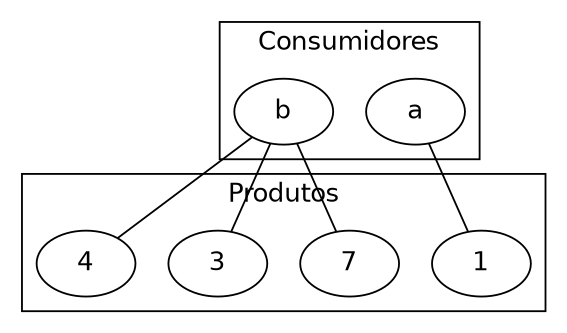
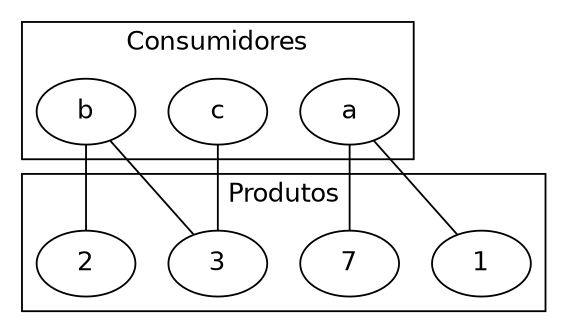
  graph {
    fontname="DejaVu Sans"
    splines=line
    node [fontname="DejaVu Sans"]
    edge [fontname="DejaVu Sans"]
    1
    n2 [label=7]
    3
-   4
+   4 [label=2]
    a
    b
+   c
    subgraph cluster_1 {
      label=Produtos
      1
      n2
      3
      4
    }
    subgraph cluster_2 {
      label=Consumidores
      a
      b
+     c
    }
    a -- 1
-   b -- n2
+   a -- n2
    b -- 3
    b -- 4
+   c -- 3
  }
